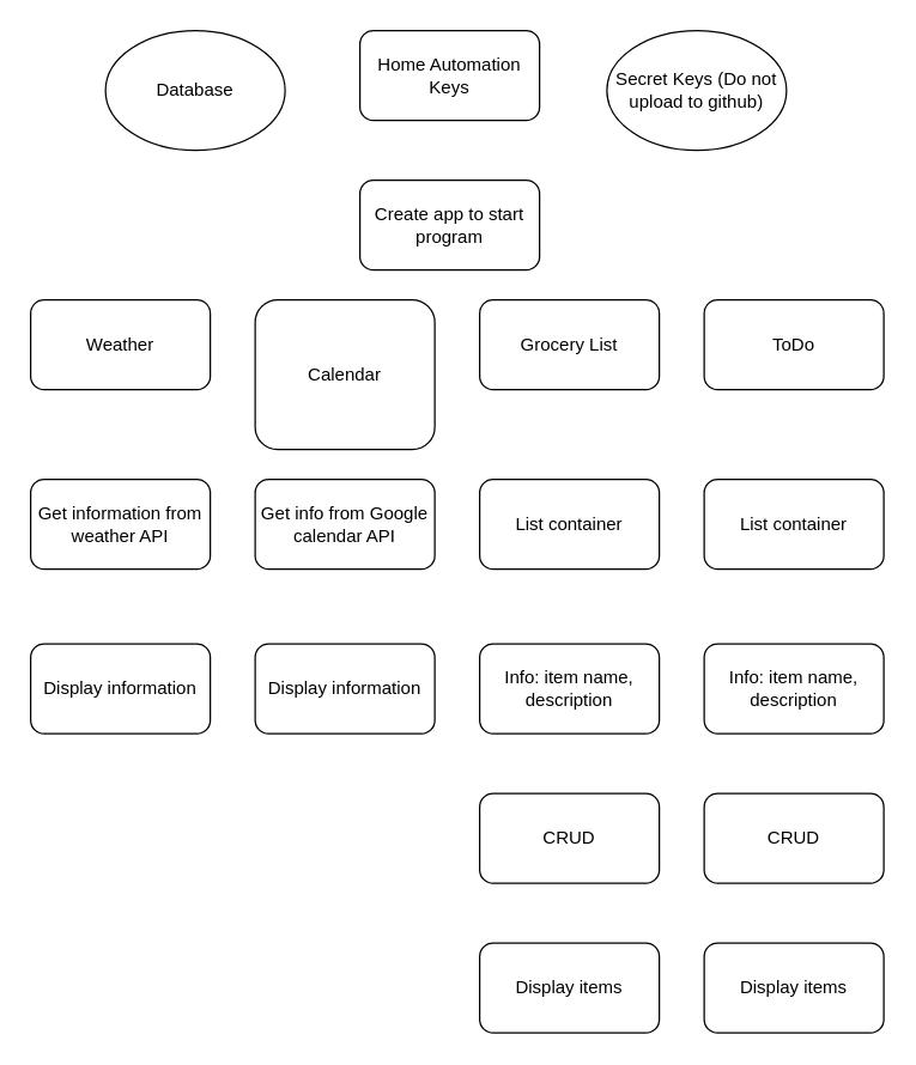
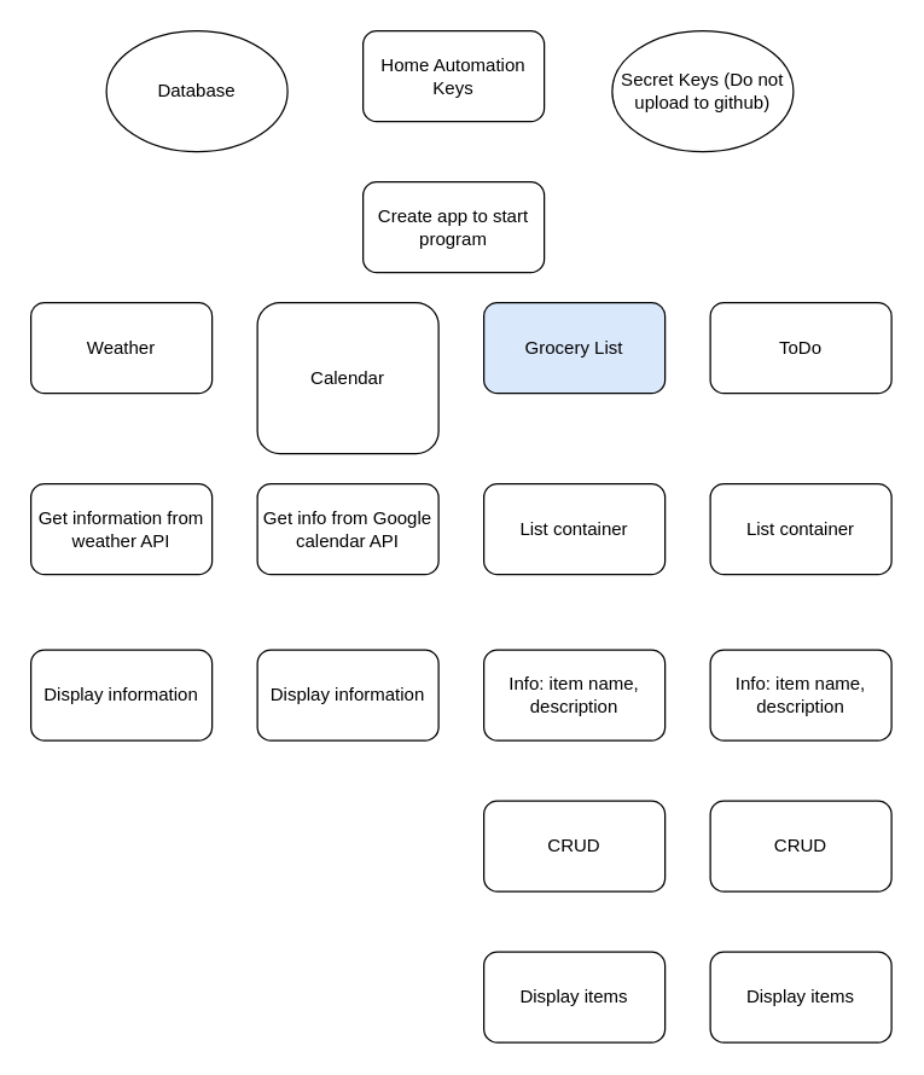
  <mxCell id="0" />
  <mxCell id="1" parent="0" />
  <mxCell id="2" value="Home Automation Keys" style="rounded=1;whiteSpace=wrap;html=1;" vertex="1" parent="1"><mxGeometry x="240" y="20" width="120" height="60" as="geometry" /></mxCell>
  <mxCell id="3" value="Create app to start program" style="rounded=1;whiteSpace=wrap;html=1;" vertex="1" parent="1"><mxGeometry x="240" y="120" width="120" height="60" as="geometry" /></mxCell>
  <mxCell id="4" value="ToDo" style="rounded=1;whiteSpace=wrap;html=1;" vertex="1" parent="1"><mxGeometry x="470" y="200" width="120" height="60" as="geometry" /></mxCell>
- <mxCell id="5" value="Grocery List" style="rounded=1;whiteSpace=wrap;html=1;" vertex="1" parent="1"><mxGeometry x="320" y="200" width="120" height="60" as="geometry" /></mxCell>
+ <mxCell id="5" value="Grocery List" style="rounded=1;whiteSpace=wrap;html=1;fillColor=#dae8fc;" vertex="1" parent="1"><mxGeometry x="320" y="200" width="120" height="60" as="geometry" /></mxCell>
  <mxCell id="6" value="Calendar" style="rounded=1;whiteSpace=wrap;html=1;" vertex="1" parent="1"><mxGeometry x="170" y="200" width="120" height="100" as="geometry" /></mxCell>
  <mxCell id="7" value="Weather" style="rounded=1;whiteSpace=wrap;html=1;" vertex="1" parent="1"><mxGeometry x="20" y="200" width="120" height="60" as="geometry" /></mxCell>
  <mxCell id="8" value="Database" style="ellipse;whiteSpace=wrap;html=1;" vertex="1" parent="1"><mxGeometry x="70" y="20" width="120" height="80" as="geometry" /></mxCell>
  <mxCell id="9" value="Secret Keys (Do not upload to github)" style="ellipse;whiteSpace=wrap;html=1;" vertex="1" parent="1"><mxGeometry x="405" y="20" width="120" height="80" as="geometry" /></mxCell>
  <mxCell id="10" value="Get information from weather API" style="rounded=1;whiteSpace=wrap;html=1;" vertex="1" parent="1"><mxGeometry x="20" y="320" width="120" height="60" as="geometry" /></mxCell>
  <mxCell id="11" value="Get info from Google calendar API" style="rounded=1;whiteSpace=wrap;html=1;" vertex="1" parent="1"><mxGeometry x="170" y="320" width="120" height="60" as="geometry" /></mxCell>
  <mxCell id="12" value="List container" style="rounded=1;whiteSpace=wrap;html=1;" vertex="1" parent="1"><mxGeometry x="470" y="320" width="120" height="60" as="geometry" /></mxCell>
  <mxCell id="13" value="List container" style="rounded=1;whiteSpace=wrap;html=1;" vertex="1" parent="1"><mxGeometry x="320" y="320" width="120" height="60" as="geometry" /></mxCell>
  <mxCell id="14" value="Display information" style="rounded=1;whiteSpace=wrap;html=1;" vertex="1" parent="1"><mxGeometry x="20" y="430" width="120" height="60" as="geometry" /></mxCell>
  <mxCell id="15" value="Display information" style="rounded=1;whiteSpace=wrap;html=1;" vertex="1" parent="1"><mxGeometry x="170" y="430" width="120" height="60" as="geometry" /></mxCell>
  <mxCell id="16" value="Display items" style="rounded=1;whiteSpace=wrap;html=1;" vertex="1" parent="1"><mxGeometry x="470" y="630" width="120" height="60" as="geometry" /></mxCell>
  <mxCell id="17" value="Display items" style="rounded=1;whiteSpace=wrap;html=1;" vertex="1" parent="1"><mxGeometry x="320" y="630" width="120" height="60" as="geometry" /></mxCell>
  <mxCell id="18" value="CRUD" style="rounded=1;whiteSpace=wrap;html=1;" vertex="1" parent="1"><mxGeometry x="470" y="530" width="120" height="60" as="geometry" /></mxCell>
  <mxCell id="19" value="CRUD" style="rounded=1;whiteSpace=wrap;html=1;" vertex="1" parent="1"><mxGeometry x="320" y="530" width="120" height="60" as="geometry" /></mxCell>
  <mxCell id="20" value="Info: item name, description" style="rounded=1;whiteSpace=wrap;html=1;" vertex="1" parent="1"><mxGeometry x="470" y="430" width="120" height="60" as="geometry" /></mxCell>
  <mxCell id="21" value="Info: item name, description" style="rounded=1;whiteSpace=wrap;html=1;" vertex="1" parent="1"><mxGeometry x="320" y="430" width="120" height="60" as="geometry" /></mxCell>
